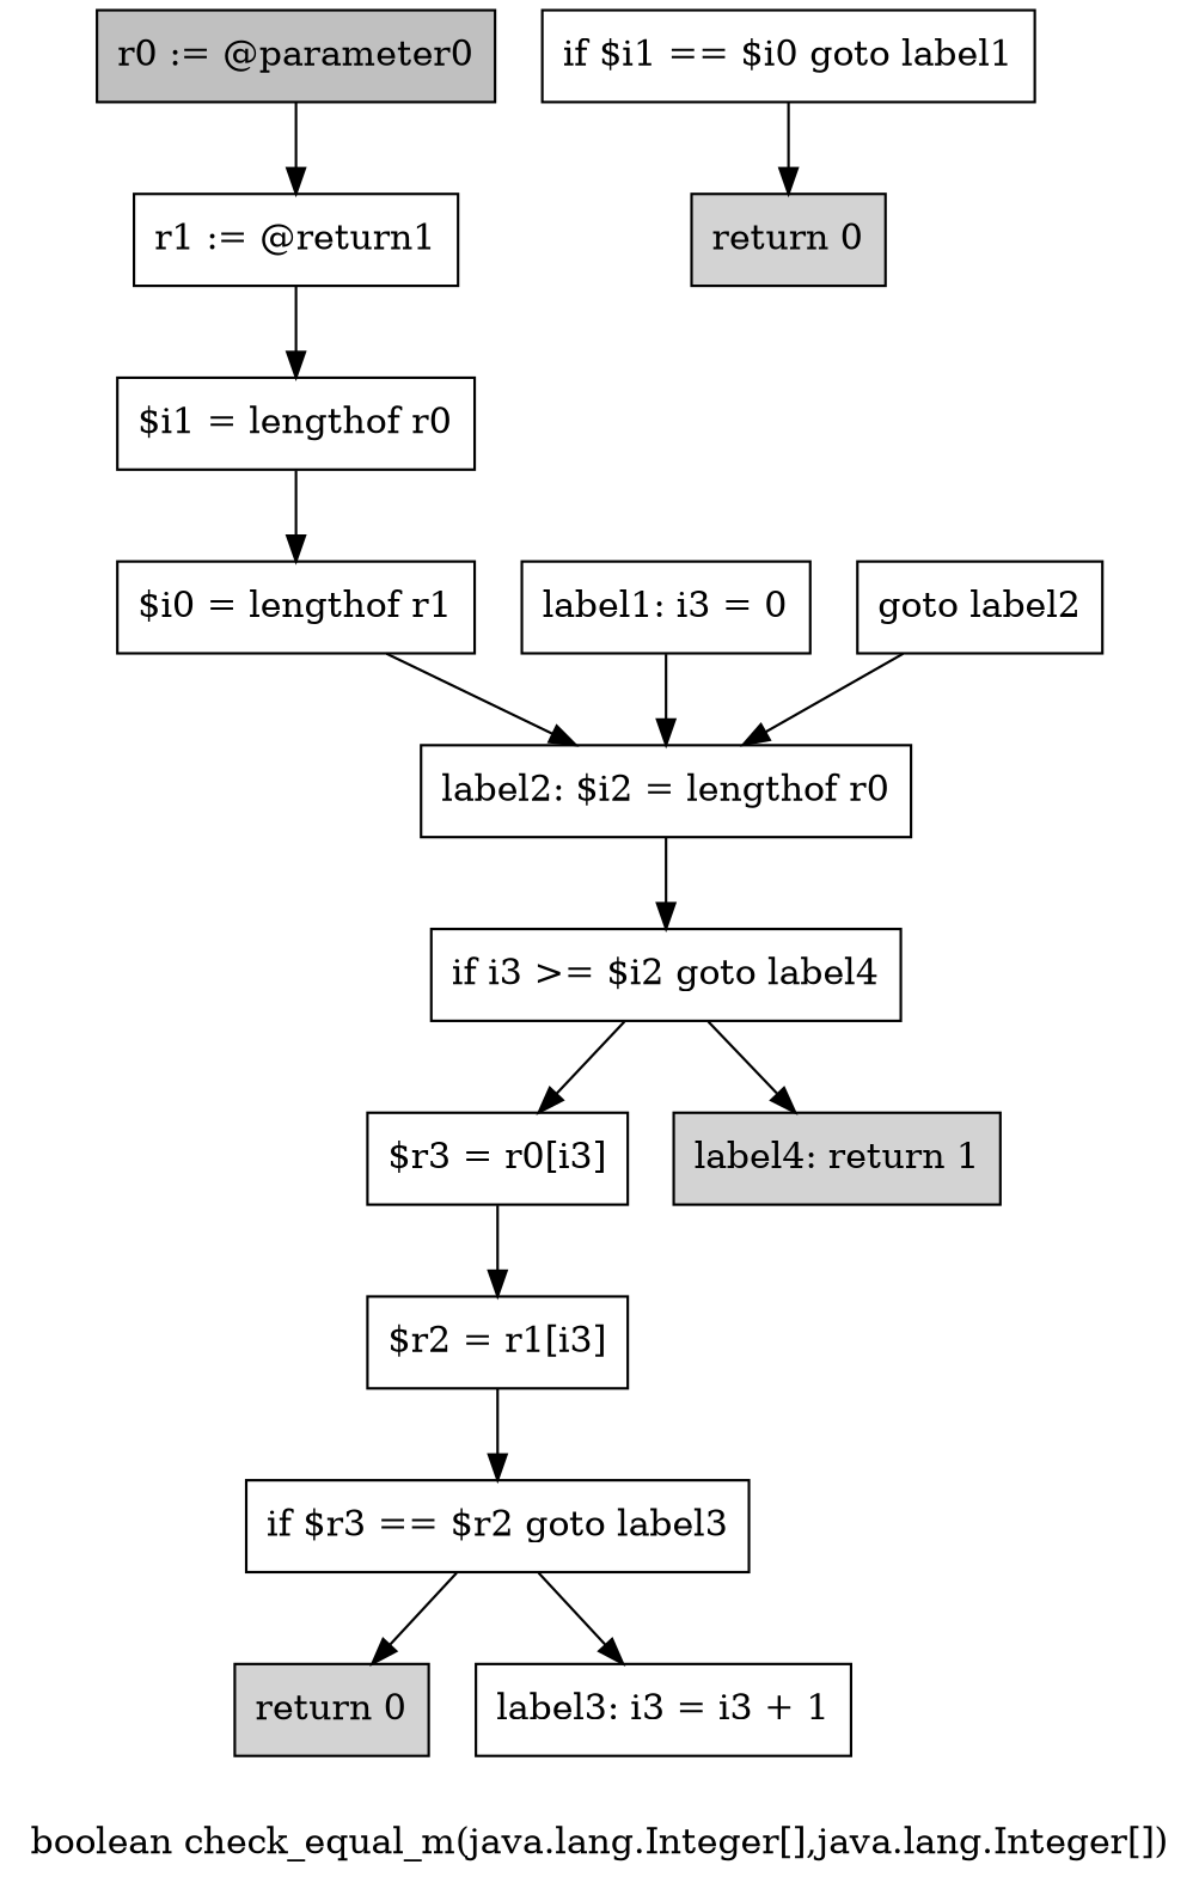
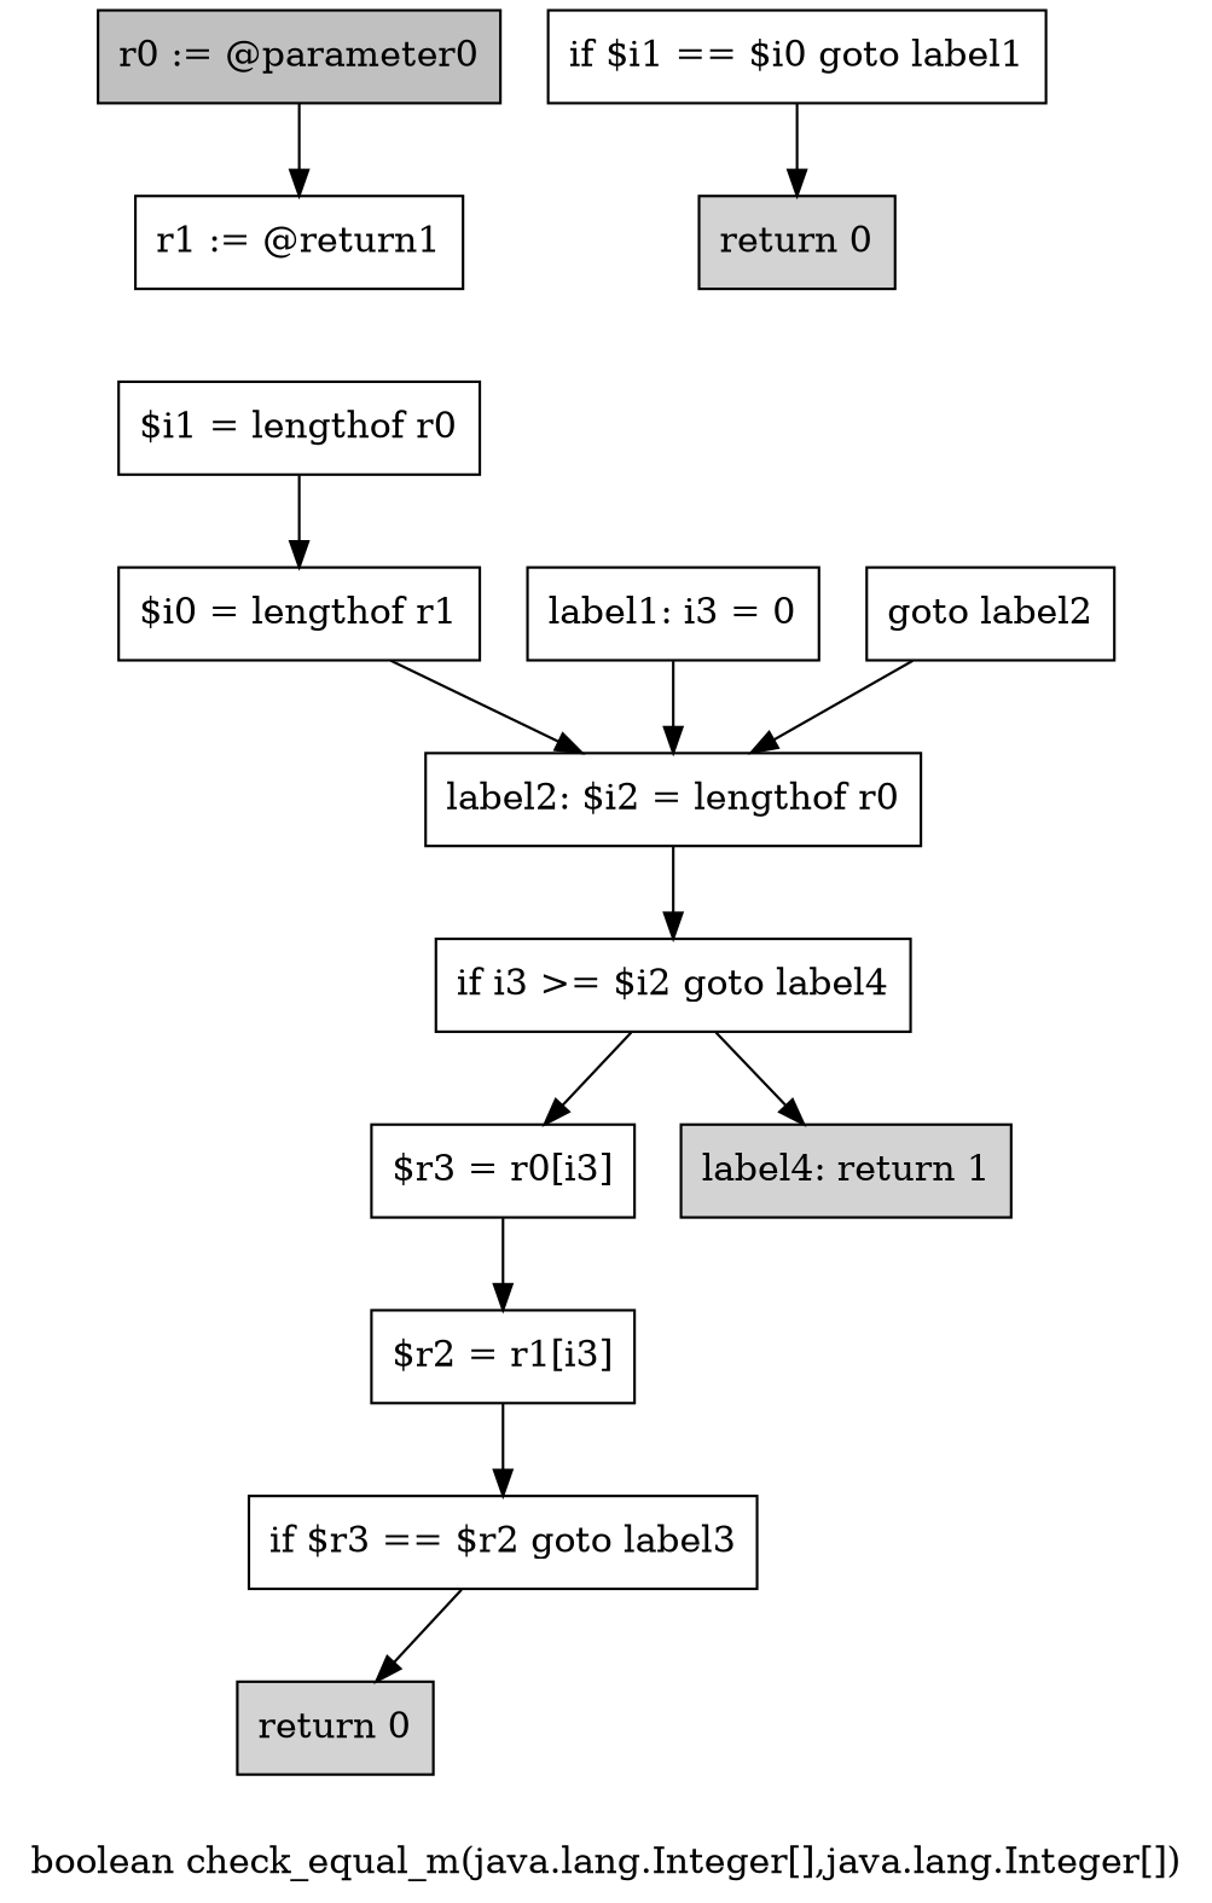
  digraph {
    label="boolean check_equal_m(java.lang.Integer[],java.lang.Integer[])"
    node [shape=box]
    n1 [fillcolor=gray label="r0 := @parameter0" style=filled]
    n2 [label="r1 := @return1"]
    n3 [label="$i1 = lengthof r0"]
    n4 [label="$i0 = lengthof r1"]
    n5 [label="label2: $i2 = lengthof r0"]
    n6 [label="if $i1 == $i0 goto label1"]
    n7 [fillcolor=lightgray label="return 0" style=filled]
    n8 [label="label1: i3 = 0"]
    n9 [label="if i3 >= $i2 goto label4"]
    n10 [label="$r3 = r0[i3]"]
    n11 [fillcolor=lightgray label="label4: return 1" style=filled]
    n12 [label="$r2 = r1[i3]"]
    n13 [label="if $r3 == $r2 goto label3"]
    n14 [fillcolor=lightgray label="return 0" style=filled]
-   n15 [label="label3: i3 = i3 + 1"]
    n16 [label="goto label2"]
    n1 -> n2
-   n2 -> n3
    n3 -> n4
    n4 -> n5
    n5 -> n9
    n6 -> n7
    n8 -> n5
    n9 -> n10
    n9 -> n11
    n10 -> n12
    n12 -> n13
    n13 -> n14
-   n13 -> n15
    n16 -> n5
  }
